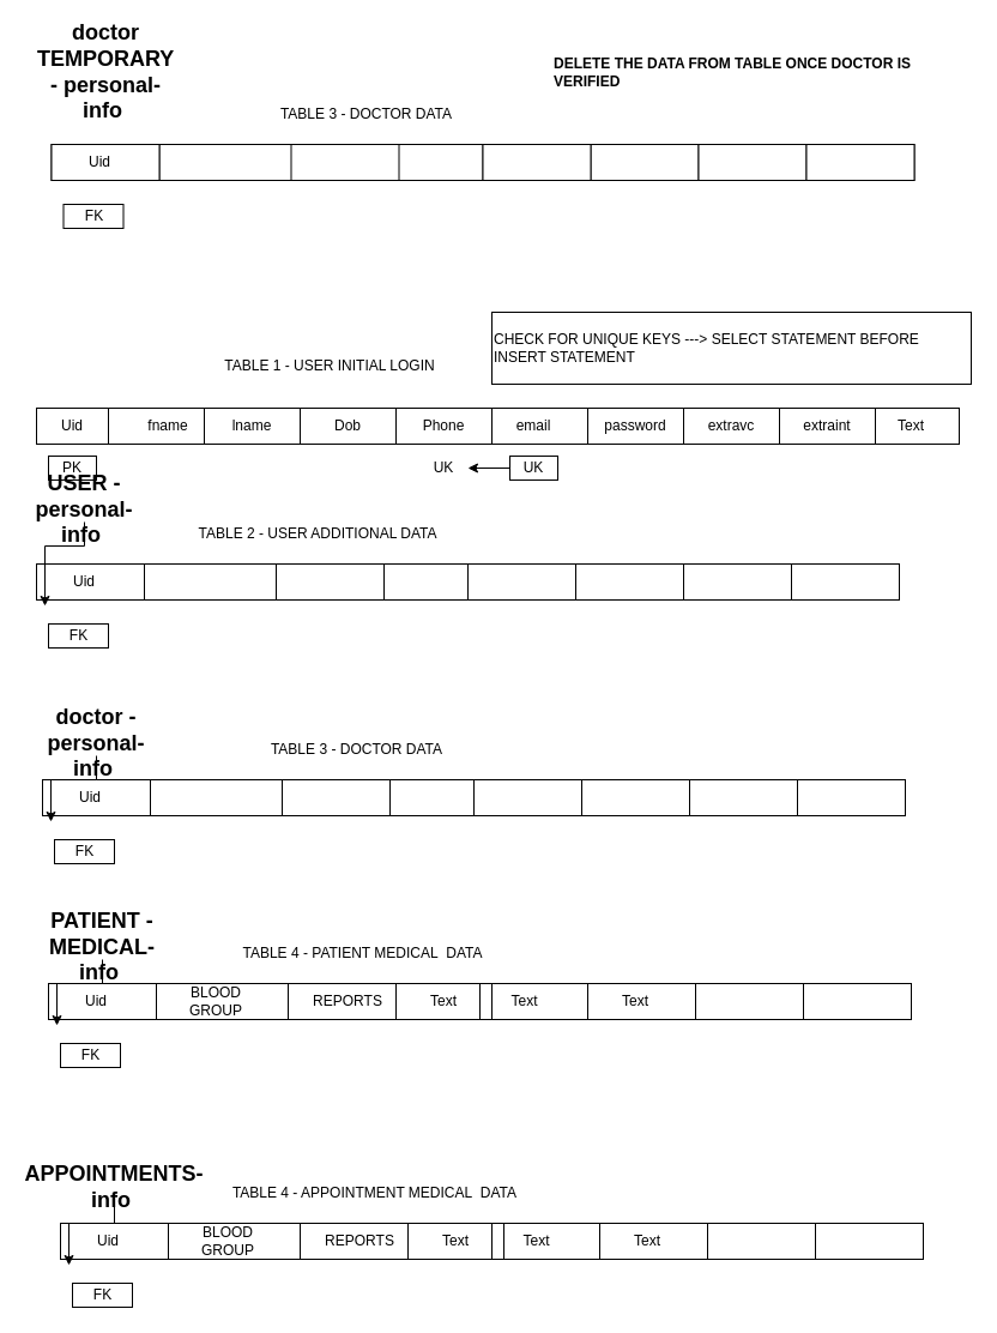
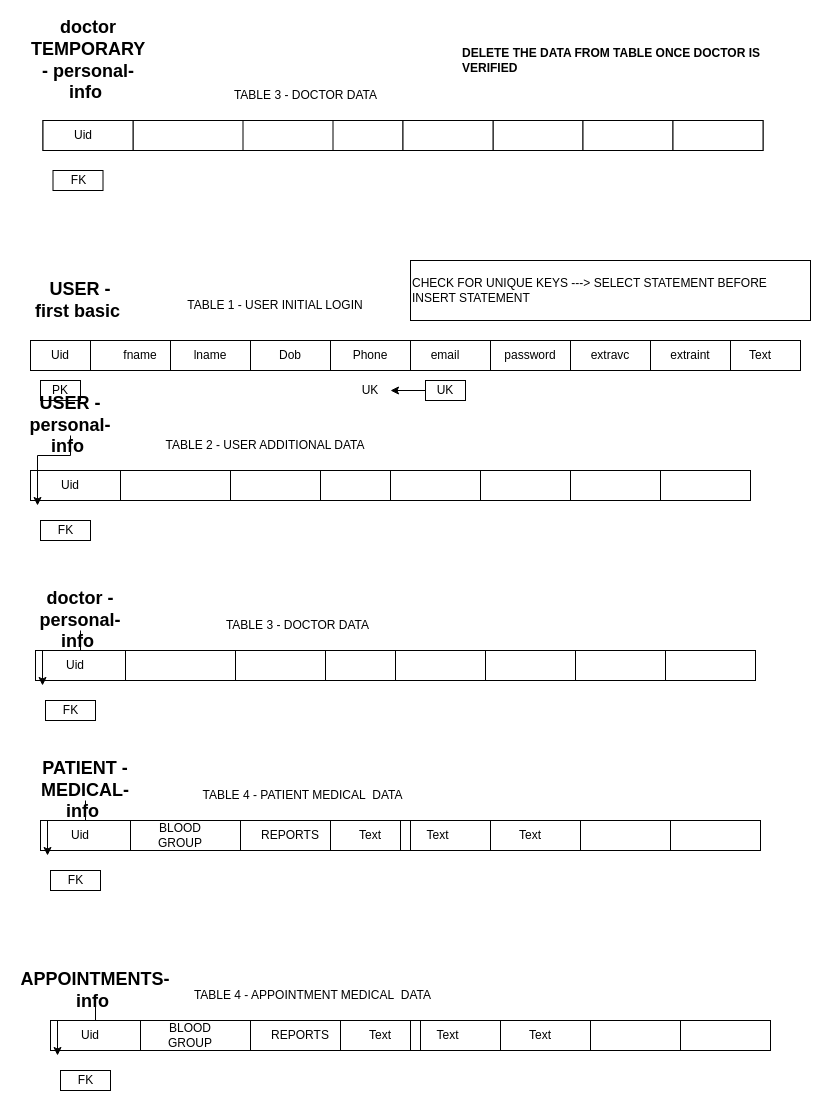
  <mxCell id="0" />
  <mxCell id="1" parent="0" />
  <mxCell id="2" value="" style="rounded=0;whiteSpace=wrap;html=1;" parent="1" vertex="1"><mxGeometry x="30" y="340" width="770" height="30" as="geometry" /></mxCell>
+ <mxCell id="3" value="&lt;b&gt;&lt;font style=&quot;font-size: 18px&quot;&gt;USER - first basic&amp;nbsp;&lt;/font&gt;&lt;/b&gt;" style="text;html=1;strokeColor=none;fillColor=none;align=center;verticalAlign=middle;whiteSpace=wrap;rounded=0;" parent="1" vertex="1"><mxGeometry x="30" y="290" width="100" height="20" as="geometry" /></mxCell>
  <mxCell id="4" value="" style="rounded=0;whiteSpace=wrap;html=1;" parent="1" vertex="1"><mxGeometry x="30" y="340" width="60" height="30" as="geometry" /></mxCell>
  <mxCell id="5" value="" style="rounded=0;whiteSpace=wrap;html=1;" parent="1" vertex="1"><mxGeometry x="90" y="340" width="80" height="30" as="geometry" /></mxCell>
  <mxCell id="6" value="" style="rounded=0;whiteSpace=wrap;html=1;" parent="1" vertex="1"><mxGeometry x="170" y="340" width="80" height="30" as="geometry" /></mxCell>
  <mxCell id="7" value="" style="rounded=0;whiteSpace=wrap;html=1;" parent="1" vertex="1"><mxGeometry x="330" y="340" width="80" height="30" as="geometry" /></mxCell>
  <mxCell id="8" value="" style="rounded=0;whiteSpace=wrap;html=1;" parent="1" vertex="1"><mxGeometry x="250" y="340" width="80" height="30" as="geometry" /></mxCell>
  <mxCell id="9" value="" style="rounded=0;whiteSpace=wrap;html=1;" parent="1" vertex="1"><mxGeometry x="410" y="340" width="80" height="30" as="geometry" /></mxCell>
  <mxCell id="10" value="Uid" style="text;html=1;strokeColor=none;fillColor=none;align=center;verticalAlign=middle;whiteSpace=wrap;rounded=0;" parent="1" vertex="1"><mxGeometry x="40" y="345" width="40" height="20" as="geometry" /></mxCell>
  <mxCell id="11" value="fname" style="text;html=1;strokeColor=none;fillColor=none;align=center;verticalAlign=middle;whiteSpace=wrap;rounded=0;" parent="1" vertex="1"><mxGeometry x="120" y="345" width="40" height="20" as="geometry" /></mxCell>
  <mxCell id="12" value="lname" style="text;html=1;strokeColor=none;fillColor=none;align=center;verticalAlign=middle;whiteSpace=wrap;rounded=0;" parent="1" vertex="1"><mxGeometry x="190" y="345" width="40" height="20" as="geometry" /></mxCell>
  <mxCell id="13" value="Phone" style="text;html=1;strokeColor=none;fillColor=none;align=center;verticalAlign=middle;whiteSpace=wrap;rounded=0;" parent="1" vertex="1"><mxGeometry x="350" y="345" width="40" height="20" as="geometry" /></mxCell>
  <mxCell id="14" value="email" style="text;html=1;strokeColor=none;fillColor=none;align=center;verticalAlign=middle;whiteSpace=wrap;rounded=0;" parent="1" vertex="1"><mxGeometry x="425" y="345" width="40" height="20" as="geometry" /></mxCell>
  <mxCell id="15" value="password" style="text;html=1;strokeColor=none;fillColor=none;align=center;verticalAlign=middle;whiteSpace=wrap;rounded=0;" parent="1" vertex="1"><mxGeometry x="510" y="345" width="40" height="20" as="geometry" /></mxCell>
  <mxCell id="16" value="" style="rounded=0;whiteSpace=wrap;html=1;" parent="1" vertex="1"><mxGeometry x="570" y="340" width="80" height="30" as="geometry" /></mxCell>
  <mxCell id="17" value="" style="rounded=0;whiteSpace=wrap;html=1;" parent="1" vertex="1"><mxGeometry x="650" y="340" width="80" height="30" as="geometry" /></mxCell>
  <mxCell id="18" value="extravc&lt;br&gt;" style="text;html=1;strokeColor=none;fillColor=none;align=center;verticalAlign=middle;whiteSpace=wrap;rounded=0;" parent="1" vertex="1"><mxGeometry x="590" y="345" width="40" height="20" as="geometry" /></mxCell>
  <mxCell id="19" value="Text" style="text;html=1;strokeColor=none;fillColor=none;align=center;verticalAlign=middle;whiteSpace=wrap;rounded=0;" parent="1" vertex="1"><mxGeometry x="740" y="345" width="40" height="20" as="geometry" /></mxCell>
  <mxCell id="20" value="Dob" style="text;html=1;strokeColor=none;fillColor=none;align=center;verticalAlign=middle;whiteSpace=wrap;rounded=0;" parent="1" vertex="1"><mxGeometry x="270" y="345" width="40" height="20" as="geometry" /></mxCell>
  <mxCell id="21" value="extraint" style="text;html=1;strokeColor=none;fillColor=none;align=center;verticalAlign=middle;whiteSpace=wrap;rounded=0;" parent="1" vertex="1"><mxGeometry x="670" y="345" width="40" height="20" as="geometry" /></mxCell>
  <mxCell id="22" value="" style="rounded=0;whiteSpace=wrap;html=1;" parent="1" vertex="1"><mxGeometry x="40" y="380" width="40" height="20" as="geometry" /></mxCell>
  <mxCell id="23" value="PK" style="text;html=1;strokeColor=none;fillColor=none;align=center;verticalAlign=middle;whiteSpace=wrap;rounded=0;" parent="1" vertex="1"><mxGeometry x="40" y="380" width="40" height="20" as="geometry" /></mxCell>
  <mxCell id="24" value="" style="rounded=0;whiteSpace=wrap;html=1;" parent="1" vertex="1"><mxGeometry x="425" y="380" width="40" height="20" as="geometry" /></mxCell>
  <mxCell id="25" value="" style="edgeStyle=orthogonalEdgeStyle;rounded=0;orthogonalLoop=1;jettySize=auto;html=1;" edge="1" parent="1" source="26" target="27"><mxGeometry relative="1" as="geometry" /></mxCell>
  <mxCell id="26" value="UK" style="text;html=1;strokeColor=none;fillColor=none;align=center;verticalAlign=middle;whiteSpace=wrap;rounded=0;" parent="1" vertex="1"><mxGeometry x="425" y="380" width="40" height="20" as="geometry" /></mxCell>
  <mxCell id="27" value="UK" style="text;html=1;strokeColor=none;fillColor=none;align=center;verticalAlign=middle;whiteSpace=wrap;rounded=0;" parent="1" vertex="1"><mxGeometry x="350" y="380" width="40" height="20" as="geometry" /></mxCell>
  <mxCell id="28" value="" style="rounded=0;whiteSpace=wrap;html=1;" parent="1" vertex="1"><mxGeometry x="30" y="470" width="720" height="30" as="geometry" /></mxCell>
  <mxCell id="29" value="" style="rounded=0;whiteSpace=wrap;html=1;" parent="1" vertex="1"><mxGeometry x="120" y="470" width="120" height="30" as="geometry" /></mxCell>
  <mxCell id="30" value="" style="rounded=0;whiteSpace=wrap;html=1;" parent="1" vertex="1"><mxGeometry x="30" y="470" width="90" height="30" as="geometry" /></mxCell>
  <mxCell id="31" value="" style="rounded=0;whiteSpace=wrap;html=1;" parent="1" vertex="1"><mxGeometry x="480" y="470" width="90" height="30" as="geometry" /></mxCell>
  <mxCell id="32" value="" style="rounded=0;whiteSpace=wrap;html=1;" parent="1" vertex="1"><mxGeometry x="300" y="470" width="90" height="30" as="geometry" /></mxCell>
  <mxCell id="33" value="" style="rounded=0;whiteSpace=wrap;html=1;" parent="1" vertex="1"><mxGeometry x="390" y="470" width="90" height="30" as="geometry" /></mxCell>
  <mxCell id="34" value="" style="rounded=0;whiteSpace=wrap;html=1;" parent="1" vertex="1"><mxGeometry x="230" y="470" width="90" height="30" as="geometry" /></mxCell>
  <mxCell id="35" value="" style="rounded=0;whiteSpace=wrap;html=1;" parent="1" vertex="1"><mxGeometry x="570" y="470" width="90" height="30" as="geometry" /></mxCell>
  <mxCell id="36" value="" style="rounded=0;whiteSpace=wrap;html=1;" parent="1" vertex="1"><mxGeometry x="660" y="470" width="90" height="30" as="geometry" /></mxCell>
  <mxCell id="37" value="Uid" style="text;html=1;strokeColor=none;fillColor=none;align=center;verticalAlign=middle;whiteSpace=wrap;rounded=0;" parent="1" vertex="1"><mxGeometry x="50" y="475" width="40" height="20" as="geometry" /></mxCell>
  <mxCell id="38" value="" style="rounded=0;whiteSpace=wrap;html=1;" parent="1" vertex="1"><mxGeometry x="40" y="520" width="50" height="20" as="geometry" /></mxCell>
  <mxCell id="39" value="FK" style="text;html=1;align=center;verticalAlign=middle;resizable=0;points=[];autosize=1;" parent="1" vertex="1"><mxGeometry x="50" y="520" width="30" height="20" as="geometry" /></mxCell>
  <mxCell id="40" style="edgeStyle=orthogonalEdgeStyle;rounded=0;orthogonalLoop=1;jettySize=auto;html=1;entryX=0.078;entryY=1.167;entryDx=0;entryDy=0;entryPerimeter=0;" edge="1" parent="1" source="41" target="30"><mxGeometry relative="1" as="geometry" /></mxCell>
  <mxCell id="41" value="&lt;b&gt;&lt;font style=&quot;font-size: 18px&quot;&gt;USER - personal-info&amp;nbsp;&lt;/font&gt;&lt;/b&gt;" style="text;html=1;strokeColor=none;fillColor=none;align=center;verticalAlign=middle;whiteSpace=wrap;rounded=0;" parent="1" vertex="1"><mxGeometry x="20" y="415" width="100" height="20" as="geometry" /></mxCell>
  <mxCell id="42" value="TABLE 1 - USER INITIAL LOGIN" style="text;html=1;strokeColor=none;fillColor=none;align=center;verticalAlign=middle;whiteSpace=wrap;rounded=0;" vertex="1" parent="1"><mxGeometry x="170" y="290" width="210" height="30" as="geometry" /></mxCell>
  <mxCell id="43" value="TABLE 2 - USER ADDITIONAL DATA" style="text;html=1;strokeColor=none;fillColor=none;align=center;verticalAlign=middle;whiteSpace=wrap;rounded=0;" vertex="1" parent="1"><mxGeometry x="160" y="430" width="210" height="30" as="geometry" /></mxCell>
  <mxCell id="44" value="" style="rounded=0;whiteSpace=wrap;html=1;" vertex="1" parent="1"><mxGeometry x="35" y="650" width="720" height="30" as="geometry" /></mxCell>
  <mxCell id="45" value="" style="rounded=0;whiteSpace=wrap;html=1;" vertex="1" parent="1"><mxGeometry x="125" y="650" width="120" height="30" as="geometry" /></mxCell>
  <mxCell id="46" value="" style="rounded=0;whiteSpace=wrap;html=1;" vertex="1" parent="1"><mxGeometry x="35" y="650" width="90" height="30" as="geometry" /></mxCell>
  <mxCell id="47" value="" style="rounded=0;whiteSpace=wrap;html=1;" vertex="1" parent="1"><mxGeometry x="485" y="650" width="90" height="30" as="geometry" /></mxCell>
  <mxCell id="48" value="" style="rounded=0;whiteSpace=wrap;html=1;" vertex="1" parent="1"><mxGeometry x="305" y="650" width="90" height="30" as="geometry" /></mxCell>
  <mxCell id="49" value="" style="rounded=0;whiteSpace=wrap;html=1;" vertex="1" parent="1"><mxGeometry x="395" y="650" width="90" height="30" as="geometry" /></mxCell>
  <mxCell id="50" value="" style="rounded=0;whiteSpace=wrap;html=1;" vertex="1" parent="1"><mxGeometry x="235" y="650" width="90" height="30" as="geometry" /></mxCell>
  <mxCell id="51" value="" style="rounded=0;whiteSpace=wrap;html=1;" vertex="1" parent="1"><mxGeometry x="575" y="650" width="90" height="30" as="geometry" /></mxCell>
  <mxCell id="52" value="" style="rounded=0;whiteSpace=wrap;html=1;" vertex="1" parent="1"><mxGeometry x="665" y="650" width="90" height="30" as="geometry" /></mxCell>
  <mxCell id="53" value="Uid" style="text;html=1;strokeColor=none;fillColor=none;align=center;verticalAlign=middle;whiteSpace=wrap;rounded=0;" vertex="1" parent="1"><mxGeometry x="55" y="655" width="40" height="20" as="geometry" /></mxCell>
  <mxCell id="54" value="" style="rounded=0;whiteSpace=wrap;html=1;" vertex="1" parent="1"><mxGeometry x="45" y="700" width="50" height="20" as="geometry" /></mxCell>
  <mxCell id="55" value="FK" style="text;html=1;align=center;verticalAlign=middle;resizable=0;points=[];autosize=1;" vertex="1" parent="1"><mxGeometry x="55" y="700" width="30" height="20" as="geometry" /></mxCell>
  <mxCell id="56" style="edgeStyle=orthogonalEdgeStyle;rounded=0;orthogonalLoop=1;jettySize=auto;html=1;entryX=0.078;entryY=1.167;entryDx=0;entryDy=0;entryPerimeter=0;" edge="1" source="57" target="46" parent="1"><mxGeometry relative="1" as="geometry" /></mxCell>
  <mxCell id="57" value="&lt;b&gt;&lt;font style=&quot;font-size: 18px&quot;&gt;doctor - personal-info&amp;nbsp;&lt;/font&gt;&lt;/b&gt;" style="text;html=1;strokeColor=none;fillColor=none;align=center;verticalAlign=middle;whiteSpace=wrap;rounded=0;" vertex="1" parent="1"><mxGeometry x="30" y="610" width="100" height="20" as="geometry" /></mxCell>
  <mxCell id="58" value="TABLE 3 - DOCTOR DATA" style="text;html=1;strokeColor=none;fillColor=none;align=center;verticalAlign=middle;whiteSpace=wrap;rounded=0;" vertex="1" parent="1"><mxGeometry x="165" y="610" width="265" height="30" as="geometry" /></mxCell>
  <mxCell id="59" value="CHECK FOR UNIQUE KEYS ---&amp;gt; SELECT STATEMENT BEFORE INSERT STATEMENT&amp;nbsp;&amp;nbsp;" style="rounded=0;whiteSpace=wrap;html=1;align=left;" vertex="1" parent="1"><mxGeometry x="410" y="260" width="400" height="60" as="geometry" /></mxCell>
  <mxCell id="60" value="" style="rounded=0;whiteSpace=wrap;html=1;" vertex="1" parent="1"><mxGeometry x="40" y="820" width="720" height="30" as="geometry" /></mxCell>
  <mxCell id="61" value="" style="rounded=0;whiteSpace=wrap;html=1;" vertex="1" parent="1"><mxGeometry x="130" y="820" width="120" height="30" as="geometry" /></mxCell>
  <mxCell id="62" value="" style="rounded=0;whiteSpace=wrap;html=1;" vertex="1" parent="1"><mxGeometry x="40" y="820" width="90" height="30" as="geometry" /></mxCell>
  <mxCell id="63" value="" style="rounded=0;whiteSpace=wrap;html=1;" vertex="1" parent="1"><mxGeometry x="490" y="820" width="90" height="30" as="geometry" /></mxCell>
  <mxCell id="64" value="" style="rounded=0;whiteSpace=wrap;html=1;" vertex="1" parent="1"><mxGeometry x="310" y="820" width="90" height="30" as="geometry" /></mxCell>
  <mxCell id="65" value="" style="rounded=0;whiteSpace=wrap;html=1;" vertex="1" parent="1"><mxGeometry x="410" y="820" width="80" height="30" as="geometry" /></mxCell>
  <mxCell id="66" value="" style="rounded=0;whiteSpace=wrap;html=1;" vertex="1" parent="1"><mxGeometry x="240" y="820" width="90" height="30" as="geometry" /></mxCell>
  <mxCell id="67" value="" style="rounded=0;whiteSpace=wrap;html=1;" vertex="1" parent="1"><mxGeometry x="580" y="820" width="90" height="30" as="geometry" /></mxCell>
  <mxCell id="68" value="" style="rounded=0;whiteSpace=wrap;html=1;" vertex="1" parent="1"><mxGeometry x="670" y="820" width="90" height="30" as="geometry" /></mxCell>
  <mxCell id="69" value="Uid" style="text;html=1;strokeColor=none;fillColor=none;align=center;verticalAlign=middle;whiteSpace=wrap;rounded=0;" vertex="1" parent="1"><mxGeometry x="60" y="825" width="40" height="20" as="geometry" /></mxCell>
  <mxCell id="70" value="" style="rounded=0;whiteSpace=wrap;html=1;" vertex="1" parent="1"><mxGeometry x="50" y="870" width="50" height="20" as="geometry" /></mxCell>
  <mxCell id="71" value="FK" style="text;html=1;align=center;verticalAlign=middle;resizable=0;points=[];autosize=1;" vertex="1" parent="1"><mxGeometry x="60" y="870" width="30" height="20" as="geometry" /></mxCell>
  <mxCell id="72" style="edgeStyle=orthogonalEdgeStyle;rounded=0;orthogonalLoop=1;jettySize=auto;html=1;entryX=0.078;entryY=1.167;entryDx=0;entryDy=0;entryPerimeter=0;" edge="1" source="73" target="62" parent="1"><mxGeometry relative="1" as="geometry" /></mxCell>
  <mxCell id="73" value="&lt;b&gt;&lt;font style=&quot;font-size: 18px&quot;&gt;PATIENT - MEDICAL-info&amp;nbsp;&lt;/font&gt;&lt;/b&gt;" style="text;html=1;strokeColor=none;fillColor=none;align=center;verticalAlign=middle;whiteSpace=wrap;rounded=0;" vertex="1" parent="1"><mxGeometry x="35" y="780" width="100" height="20" as="geometry" /></mxCell>
  <mxCell id="74" value="TABLE 4 - PATIENT MEDICAL&amp;nbsp; DATA" style="text;html=1;strokeColor=none;fillColor=none;align=center;verticalAlign=middle;whiteSpace=wrap;rounded=0;" vertex="1" parent="1"><mxGeometry x="170" y="780" width="265" height="30" as="geometry" /></mxCell>
  <mxCell id="75" value="BLOOD GROUP" style="text;html=1;strokeColor=none;fillColor=none;align=center;verticalAlign=middle;whiteSpace=wrap;rounded=0;" vertex="1" parent="1"><mxGeometry x="160" y="825" width="40" height="20" as="geometry" /></mxCell>
  <mxCell id="76" value="REPORTS" style="text;html=1;strokeColor=none;fillColor=none;align=center;verticalAlign=middle;whiteSpace=wrap;rounded=0;" vertex="1" parent="1"><mxGeometry x="260" y="825" width="60" height="20" as="geometry" /></mxCell>
  <mxCell id="77" value="Text" style="text;html=1;strokeColor=none;fillColor=none;align=center;verticalAlign=middle;whiteSpace=wrap;rounded=0;" vertex="1" parent="1"><mxGeometry x="350" y="825" width="40" height="20" as="geometry" /></mxCell>
  <mxCell id="78" value="Text" style="text;html=1;strokeColor=none;fillColor=none;align=center;verticalAlign=middle;whiteSpace=wrap;rounded=0;" vertex="1" parent="1"><mxGeometry x="420" y="825" width="35" height="20" as="geometry" /></mxCell>
  <mxCell id="79" value="Text" style="text;html=1;strokeColor=none;fillColor=none;align=center;verticalAlign=middle;whiteSpace=wrap;rounded=0;" vertex="1" parent="1"><mxGeometry x="510" y="825" width="40" height="20" as="geometry" /></mxCell>
  <mxCell id="80" value="" style="rounded=0;whiteSpace=wrap;html=1;" vertex="1" parent="1"><mxGeometry x="50" y="1020" width="720" height="30" as="geometry" /></mxCell>
  <mxCell id="81" value="" style="rounded=0;whiteSpace=wrap;html=1;" vertex="1" parent="1"><mxGeometry x="140" y="1020" width="120" height="30" as="geometry" /></mxCell>
  <mxCell id="82" value="" style="rounded=0;whiteSpace=wrap;html=1;" vertex="1" parent="1"><mxGeometry x="50" y="1020" width="90" height="30" as="geometry" /></mxCell>
  <mxCell id="83" value="" style="rounded=0;whiteSpace=wrap;html=1;" vertex="1" parent="1"><mxGeometry x="500" y="1020" width="90" height="30" as="geometry" /></mxCell>
  <mxCell id="84" value="" style="rounded=0;whiteSpace=wrap;html=1;" vertex="1" parent="1"><mxGeometry x="320" y="1020" width="90" height="30" as="geometry" /></mxCell>
  <mxCell id="85" value="" style="rounded=0;whiteSpace=wrap;html=1;" vertex="1" parent="1"><mxGeometry x="420" y="1020" width="80" height="30" as="geometry" /></mxCell>
  <mxCell id="86" value="" style="rounded=0;whiteSpace=wrap;html=1;" vertex="1" parent="1"><mxGeometry x="250" y="1020" width="90" height="30" as="geometry" /></mxCell>
  <mxCell id="87" value="" style="rounded=0;whiteSpace=wrap;html=1;" vertex="1" parent="1"><mxGeometry x="590" y="1020" width="90" height="30" as="geometry" /></mxCell>
  <mxCell id="88" value="" style="rounded=0;whiteSpace=wrap;html=1;" vertex="1" parent="1"><mxGeometry x="680" y="1020" width="90" height="30" as="geometry" /></mxCell>
  <mxCell id="89" value="Uid" style="text;html=1;strokeColor=none;fillColor=none;align=center;verticalAlign=middle;whiteSpace=wrap;rounded=0;" vertex="1" parent="1"><mxGeometry x="70" y="1025" width="40" height="20" as="geometry" /></mxCell>
  <mxCell id="90" value="" style="rounded=0;whiteSpace=wrap;html=1;" vertex="1" parent="1"><mxGeometry x="60" y="1070" width="50" height="20" as="geometry" /></mxCell>
  <mxCell id="91" value="FK" style="text;html=1;align=center;verticalAlign=middle;resizable=0;points=[];autosize=1;" vertex="1" parent="1"><mxGeometry x="70" y="1070" width="30" height="20" as="geometry" /></mxCell>
  <mxCell id="92" style="edgeStyle=orthogonalEdgeStyle;rounded=0;orthogonalLoop=1;jettySize=auto;html=1;entryX=0.078;entryY=1.167;entryDx=0;entryDy=0;entryPerimeter=0;" edge="1" source="93" target="82" parent="1"><mxGeometry relative="1" as="geometry" /></mxCell>
  <mxCell id="93" value="&lt;b&gt;&lt;font style=&quot;font-size: 18px&quot;&gt;APPOINTMENTS-info&amp;nbsp;&lt;/font&gt;&lt;/b&gt;" style="text;html=1;strokeColor=none;fillColor=none;align=center;verticalAlign=middle;whiteSpace=wrap;rounded=0;" vertex="1" parent="1"><mxGeometry x="45" y="980" width="100" height="20" as="geometry" /></mxCell>
  <mxCell id="94" value="TABLE 4 - APPOINTMENT MEDICAL&amp;nbsp; DATA" style="text;html=1;strokeColor=none;fillColor=none;align=center;verticalAlign=middle;whiteSpace=wrap;rounded=0;" vertex="1" parent="1"><mxGeometry x="180" y="980" width="265" height="30" as="geometry" /></mxCell>
  <mxCell id="95" value="BLOOD GROUP" style="text;html=1;strokeColor=none;fillColor=none;align=center;verticalAlign=middle;whiteSpace=wrap;rounded=0;" vertex="1" parent="1"><mxGeometry x="170" y="1025" width="40" height="20" as="geometry" /></mxCell>
  <mxCell id="96" value="REPORTS" style="text;html=1;strokeColor=none;fillColor=none;align=center;verticalAlign=middle;whiteSpace=wrap;rounded=0;" vertex="1" parent="1"><mxGeometry x="270" y="1025" width="60" height="20" as="geometry" /></mxCell>
  <mxCell id="97" value="Text" style="text;html=1;strokeColor=none;fillColor=none;align=center;verticalAlign=middle;whiteSpace=wrap;rounded=0;" vertex="1" parent="1"><mxGeometry x="360" y="1025" width="40" height="20" as="geometry" /></mxCell>
  <mxCell id="98" value="Text" style="text;html=1;strokeColor=none;fillColor=none;align=center;verticalAlign=middle;whiteSpace=wrap;rounded=0;" vertex="1" parent="1"><mxGeometry x="430" y="1025" width="35" height="20" as="geometry" /></mxCell>
  <mxCell id="99" value="Text" style="text;html=1;strokeColor=none;fillColor=none;align=center;verticalAlign=middle;whiteSpace=wrap;rounded=0;" vertex="1" parent="1"><mxGeometry x="520" y="1025" width="40" height="20" as="geometry" /></mxCell>
  <mxCell id="100" value="" style="rounded=0;whiteSpace=wrap;html=1;" vertex="1" parent="1"><mxGeometry x="42.5" y="120" width="720" height="30" as="geometry" /></mxCell>
  <mxCell id="101" value="" style="rounded=0;whiteSpace=wrap;html=1;" vertex="1" parent="1"><mxGeometry x="132.5" y="120" width="120" height="30" as="geometry" /></mxCell>
  <mxCell id="102" value="" style="rounded=0;whiteSpace=wrap;html=1;" vertex="1" parent="1"><mxGeometry x="42.5" y="120" width="90" height="30" as="geometry" /></mxCell>
  <mxCell id="103" value="" style="rounded=0;whiteSpace=wrap;html=1;" vertex="1" parent="1"><mxGeometry x="492.5" y="120" width="90" height="30" as="geometry" /></mxCell>
  <mxCell id="104" value="" style="rounded=0;whiteSpace=wrap;html=1;" vertex="1" parent="1"><mxGeometry x="312.5" y="120" width="90" height="30" as="geometry" /></mxCell>
  <mxCell id="105" value="" style="rounded=0;whiteSpace=wrap;html=1;" vertex="1" parent="1"><mxGeometry x="402.5" y="120" width="90" height="30" as="geometry" /></mxCell>
  <mxCell id="106" value="" style="rounded=0;whiteSpace=wrap;html=1;" vertex="1" parent="1"><mxGeometry x="242.5" y="120" width="90" height="30" as="geometry" /></mxCell>
  <mxCell id="107" value="" style="rounded=0;whiteSpace=wrap;html=1;" vertex="1" parent="1"><mxGeometry x="582.5" y="120" width="90" height="30" as="geometry" /></mxCell>
  <mxCell id="108" value="" style="rounded=0;whiteSpace=wrap;html=1;" vertex="1" parent="1"><mxGeometry x="672.5" y="120" width="90" height="30" as="geometry" /></mxCell>
  <mxCell id="109" value="Uid" style="text;html=1;strokeColor=none;fillColor=none;align=center;verticalAlign=middle;whiteSpace=wrap;rounded=0;" vertex="1" parent="1"><mxGeometry x="62.5" y="125" width="40" height="20" as="geometry" /></mxCell>
  <mxCell id="110" value="" style="rounded=0;whiteSpace=wrap;html=1;" vertex="1" parent="1"><mxGeometry x="52.5" y="170" width="50" height="20" as="geometry" /></mxCell>
  <mxCell id="111" value="FK" style="text;html=1;align=center;verticalAlign=middle;resizable=0;points=[];autosize=1;" vertex="1" parent="1"><mxGeometry x="62.5" y="170" width="30" height="20" as="geometry" /></mxCell>
  <mxCell id="112" value="&lt;b&gt;&lt;font style=&quot;font-size: 18px&quot;&gt;doctor TEMPORARY - personal-info&amp;nbsp;&lt;/font&gt;&lt;/b&gt;" style="text;html=1;strokeColor=none;fillColor=none;align=center;verticalAlign=middle;whiteSpace=wrap;rounded=0;" vertex="1" parent="1"><mxGeometry x="37.5" y="50" width="100" height="20" as="geometry" /></mxCell>
  <mxCell id="113" value="TABLE 3 - DOCTOR DATA" style="text;html=1;strokeColor=none;fillColor=none;align=center;verticalAlign=middle;whiteSpace=wrap;rounded=0;" vertex="1" parent="1"><mxGeometry x="172.5" y="80" width="265" height="30" as="geometry" /></mxCell>
  <mxCell id="114" value="&lt;b&gt;DELETE THE DATA FROM TABLE ONCE DOCTOR IS VERIFIED&lt;/b&gt;" style="text;html=1;strokeColor=none;fillColor=none;align=left;verticalAlign=middle;whiteSpace=wrap;rounded=0;" vertex="1" parent="1"><mxGeometry x="460" y="20" width="330" height="80" as="geometry" /></mxCell>
